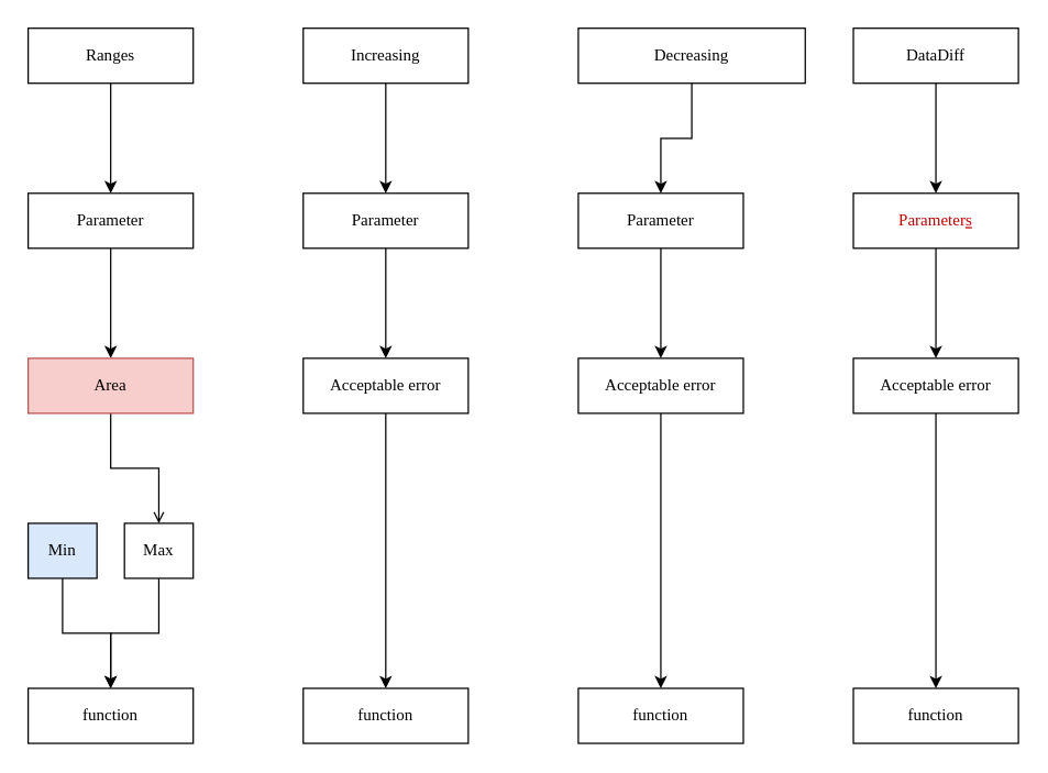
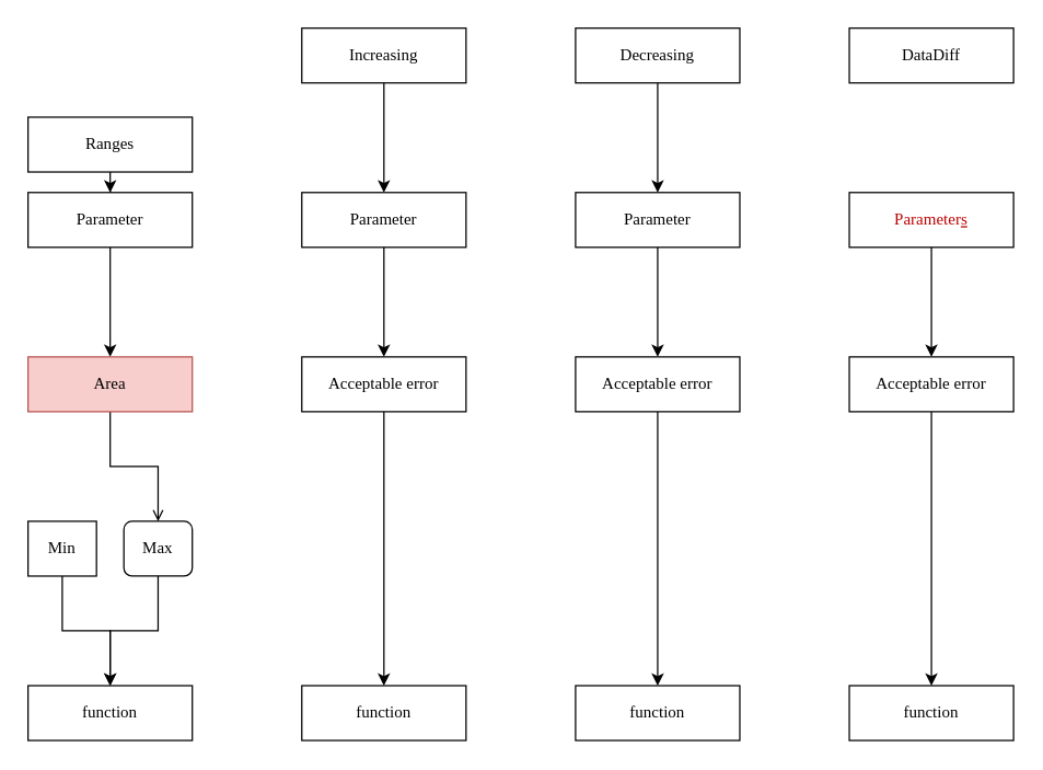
  <mxCell id="0" />
  <mxCell id="1" parent="0" />
  <mxCell id="2" value="" style="edgeStyle=orthogonalEdgeStyle;rounded=0;orthogonalLoop=1;jettySize=auto;html=1;" parent="1" source="3" target="6" edge="1"><mxGeometry relative="1" as="geometry" /></mxCell>
- <mxCell id="3" value="Ranges" style="whiteSpace=wrap;html=1;rounded=0;shadow=0;comic=0;labelBackgroundColor=none;strokeWidth=1;fontFamily=Verdana;fontSize=12;align=center;" parent="1" vertex="1"><mxGeometry x="20" y="20" width="120" height="40" as="geometry" /></mxCell>
+ <mxCell id="3" value="Ranges" style="whiteSpace=wrap;html=1;rounded=0;shadow=0;comic=0;labelBackgroundColor=none;strokeWidth=1;fontFamily=Verdana;fontSize=12;align=center;" parent="1" vertex="1"><mxGeometry x="20" y="85" width="120" height="40" as="geometry" /></mxCell>
  <mxCell id="4" value="" style="edgeStyle=orthogonalEdgeStyle;rounded=0;orthogonalLoop=1;jettySize=auto;html=1;entryX=0.5;entryY=0;entryDx=0;entryDy=0;exitX=0.5;exitY=1;exitDx=0;exitDy=0;endArrow=open;" parent="1" source="21" target="20" edge="1"><mxGeometry relative="1" as="geometry"><mxPoint x="80" y="310" as="sourcePoint" /></mxGeometry></mxCell>
  <mxCell id="5" value="" style="edgeStyle=orthogonalEdgeStyle;rounded=0;orthogonalLoop=1;jettySize=auto;html=1;" parent="1" source="6" target="21" edge="1"><mxGeometry relative="1" as="geometry" /></mxCell>
  <mxCell id="6" value="Parameter" style="whiteSpace=wrap;html=1;rounded=0;shadow=0;comic=0;labelBackgroundColor=none;strokeWidth=1;fontFamily=Verdana;fontSize=12;align=center;" parent="1" vertex="1"><mxGeometry x="20" y="140" width="120" height="40" as="geometry" /></mxCell>
  <mxCell id="7" value="" style="edgeStyle=orthogonalEdgeStyle;rounded=0;orthogonalLoop=1;jettySize=auto;html=1;" parent="1" source="8" target="23" edge="1"><mxGeometry relative="1" as="geometry" /></mxCell>
- <mxCell id="8" value="Min" style="whiteSpace=wrap;html=1;rounded=0;shadow=0;comic=0;labelBackgroundColor=none;strokeWidth=1;fontFamily=Verdana;fontSize=12;align=center;fillColor=#dae8fc;" parent="1" vertex="1"><mxGeometry x="20" y="380" width="50" height="40" as="geometry" /></mxCell>
+ <mxCell id="8" value="Min" style="whiteSpace=wrap;html=1;rounded=0;shadow=0;comic=0;labelBackgroundColor=none;strokeWidth=1;fontFamily=Verdana;fontSize=12;align=center;" parent="1" vertex="1"><mxGeometry x="20" y="380" width="50" height="40" as="geometry" /></mxCell>
  <mxCell id="9" value="" style="edgeStyle=orthogonalEdgeStyle;rounded=0;orthogonalLoop=1;jettySize=auto;html=1;" parent="1" source="10" target="12" edge="1"><mxGeometry relative="1" as="geometry" /></mxCell>
  <mxCell id="10" value="Increasing" style="whiteSpace=wrap;html=1;rounded=0;shadow=0;comic=0;labelBackgroundColor=none;strokeWidth=1;fontFamily=Verdana;fontSize=12;align=center;" parent="1" vertex="1"><mxGeometry x="220" y="20" width="120" height="40" as="geometry" /></mxCell>
  <mxCell id="11" value="" style="edgeStyle=orthogonalEdgeStyle;rounded=0;orthogonalLoop=1;jettySize=auto;html=1;" parent="1" source="12" target="14" edge="1"><mxGeometry relative="1" as="geometry" /></mxCell>
  <mxCell id="12" value="Parameter" style="whiteSpace=wrap;html=1;rounded=0;shadow=0;comic=0;labelBackgroundColor=none;strokeWidth=1;fontFamily=Verdana;fontSize=12;align=center;" parent="1" vertex="1"><mxGeometry x="220" y="140" width="120" height="40" as="geometry" /></mxCell>
  <mxCell id="13" value="" style="edgeStyle=orthogonalEdgeStyle;rounded=0;orthogonalLoop=1;jettySize=auto;html=1;entryX=0.5;entryY=0;entryDx=0;entryDy=0;" parent="1" source="14" target="24" edge="1"><mxGeometry relative="1" as="geometry"><mxPoint x="280" y="380" as="targetPoint" /></mxGeometry></mxCell>
  <mxCell id="14" value="Acceptable error" style="whiteSpace=wrap;html=1;rounded=0;shadow=0;comic=0;labelBackgroundColor=none;strokeWidth=1;fontFamily=Verdana;fontSize=12;align=center;" parent="1" vertex="1"><mxGeometry x="220" y="260" width="120" height="40" as="geometry" /></mxCell>
  <mxCell id="15" value="" style="edgeStyle=orthogonalEdgeStyle;rounded=0;orthogonalLoop=1;jettySize=auto;html=1;" parent="1" source="16" target="18" edge="1"><mxGeometry relative="1" as="geometry" /></mxCell>
- <mxCell id="16" value="Decreasing" style="whiteSpace=wrap;html=1;rounded=0;shadow=0;comic=0;labelBackgroundColor=none;strokeWidth=1;fontFamily=Verdana;fontSize=12;align=center;" parent="1" vertex="1"><mxGeometry x="420" y="20" width="165" height="40" as="geometry" /></mxCell>
+ <mxCell id="16" value="Decreasing" style="whiteSpace=wrap;html=1;rounded=0;shadow=0;comic=0;labelBackgroundColor=none;strokeWidth=1;fontFamily=Verdana;fontSize=12;align=center;" parent="1" vertex="1"><mxGeometry x="420" y="20" width="120" height="40" as="geometry" /></mxCell>
  <mxCell id="17" value="" style="edgeStyle=orthogonalEdgeStyle;rounded=0;orthogonalLoop=1;jettySize=auto;html=1;" parent="1" source="18" target="22" edge="1"><mxGeometry relative="1" as="geometry" /></mxCell>
  <mxCell id="18" value="Parameter" style="whiteSpace=wrap;html=1;rounded=0;shadow=0;comic=0;labelBackgroundColor=none;strokeWidth=1;fontFamily=Verdana;fontSize=12;align=center;" parent="1" vertex="1"><mxGeometry x="420" y="140" width="120" height="40" as="geometry" /></mxCell>
  <mxCell id="19" value="" style="edgeStyle=orthogonalEdgeStyle;rounded=0;orthogonalLoop=1;jettySize=auto;html=1;" parent="1" source="20" target="23" edge="1"><mxGeometry relative="1" as="geometry" /></mxCell>
- <mxCell id="20" value="Max" style="whiteSpace=wrap;html=1;rounded=0;shadow=0;comic=0;labelBackgroundColor=none;strokeWidth=1;fontFamily=Verdana;fontSize=12;align=center;" parent="1" vertex="1"><mxGeometry x="90" y="380" width="50" height="40" as="geometry" /></mxCell>
+ <mxCell id="20" value="Max" style="whiteSpace=wrap;html=1;shadow=0;comic=0;labelBackgroundColor=none;strokeWidth=1;fontFamily=Verdana;fontSize=12;align=center;rounded=1;" parent="1" vertex="1"><mxGeometry x="90" y="380" width="50" height="40" as="geometry" /></mxCell>
  <mxCell id="21" value="Area" style="whiteSpace=wrap;html=1;rounded=0;shadow=0;comic=0;labelBackgroundColor=none;strokeWidth=1;fontFamily=Verdana;fontSize=12;align=center;fillColor=#f8cecc;strokeColor=#b85450;" parent="1" vertex="1"><mxGeometry x="20" y="260" width="120" height="40" as="geometry" /></mxCell>
  <mxCell id="22" value="Acceptable error" style="whiteSpace=wrap;html=1;rounded=0;shadow=0;comic=0;labelBackgroundColor=none;strokeWidth=1;fontFamily=Verdana;fontSize=12;align=center;" parent="1" vertex="1"><mxGeometry x="420" y="260" width="120" height="40" as="geometry" /></mxCell>
  <mxCell id="23" value="function" style="whiteSpace=wrap;html=1;rounded=0;shadow=0;comic=0;labelBackgroundColor=none;strokeWidth=1;fontFamily=Verdana;fontSize=12;align=center;" parent="1" vertex="1"><mxGeometry x="20" y="500" width="120" height="40" as="geometry" /></mxCell>
  <mxCell id="24" value="function" style="whiteSpace=wrap;html=1;rounded=0;shadow=0;comic=0;labelBackgroundColor=none;strokeWidth=1;fontFamily=Verdana;fontSize=12;align=center;" parent="1" vertex="1"><mxGeometry x="220" y="500" width="120" height="40" as="geometry" /></mxCell>
  <mxCell id="25" value="" style="edgeStyle=orthogonalEdgeStyle;rounded=0;orthogonalLoop=1;jettySize=auto;html=1;entryX=0.5;entryY=0;entryDx=0;entryDy=0;exitX=0.5;exitY=1;exitDx=0;exitDy=0;" parent="1" source="22" target="26" edge="1"><mxGeometry relative="1" as="geometry"><mxPoint x="480" y="300" as="sourcePoint" /><mxPoint x="480" y="380" as="targetPoint" /></mxGeometry></mxCell>
  <mxCell id="26" value="function" style="whiteSpace=wrap;html=1;rounded=0;shadow=0;comic=0;labelBackgroundColor=none;strokeWidth=1;fontFamily=Verdana;fontSize=12;align=center;" parent="1" vertex="1"><mxGeometry x="420" y="500" width="120" height="40" as="geometry" /></mxCell>
  <mxCell id="27" value="DataDiff" style="whiteSpace=wrap;html=1;rounded=0;shadow=0;comic=0;labelBackgroundColor=none;strokeWidth=1;fontFamily=Verdana;fontSize=12;align=center;" parent="1" vertex="1"><mxGeometry x="620" y="20" width="120" height="40" as="geometry" /></mxCell>
- <mxCell id="28" value="" style="edgeStyle=orthogonalEdgeStyle;rounded=0;orthogonalLoop=1;jettySize=auto;html=1;exitX=0.5;exitY=1;exitDx=0;exitDy=0;" parent="1" source="27" target="30" edge="1"><mxGeometry relative="1" as="geometry"><mxPoint x="680" y="60" as="sourcePoint" /></mxGeometry></mxCell>
  <mxCell id="29" value="" style="edgeStyle=orthogonalEdgeStyle;rounded=0;orthogonalLoop=1;jettySize=auto;html=1;" parent="1" source="30" target="31" edge="1"><mxGeometry relative="1" as="geometry" /></mxCell>
  <mxCell id="30" value="&lt;font color=&quot;rgba(0, 0, 0, 0)&quot;&gt;Parameter&lt;u&gt;s&lt;/u&gt;&lt;/font&gt;" style="whiteSpace=wrap;html=1;rounded=0;shadow=0;comic=0;labelBackgroundColor=none;strokeWidth=1;fontFamily=Verdana;fontSize=12;align=center;" parent="1" vertex="1"><mxGeometry x="620" y="140" width="120" height="40" as="geometry" /></mxCell>
  <mxCell id="31" value="Acceptable error" style="whiteSpace=wrap;html=1;rounded=0;shadow=0;comic=0;labelBackgroundColor=none;strokeWidth=1;fontFamily=Verdana;fontSize=12;align=center;" parent="1" vertex="1"><mxGeometry x="620" y="260" width="120" height="40" as="geometry" /></mxCell>
  <mxCell id="32" value="" style="edgeStyle=orthogonalEdgeStyle;rounded=0;orthogonalLoop=1;jettySize=auto;html=1;entryX=0.5;entryY=0;entryDx=0;entryDy=0;exitX=0.5;exitY=1;exitDx=0;exitDy=0;" parent="1" source="31" target="33" edge="1"><mxGeometry relative="1" as="geometry"><mxPoint x="680" y="300" as="sourcePoint" /><mxPoint x="680" y="380" as="targetPoint" /></mxGeometry></mxCell>
  <mxCell id="33" value="function" style="whiteSpace=wrap;html=1;rounded=0;shadow=0;comic=0;labelBackgroundColor=none;strokeWidth=1;fontFamily=Verdana;fontSize=12;align=center;" parent="1" vertex="1"><mxGeometry x="620" y="500" width="120" height="40" as="geometry" /></mxCell>
